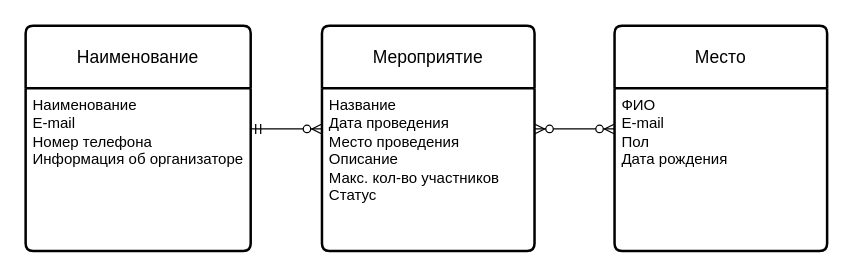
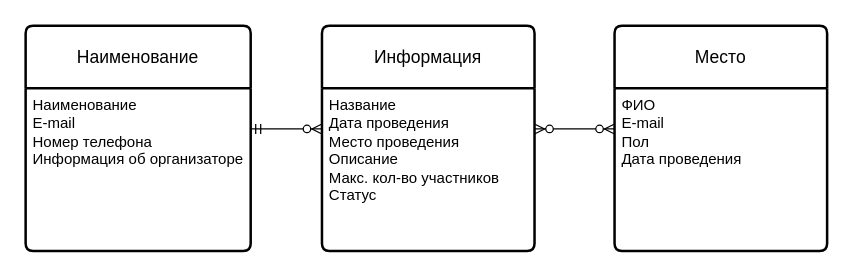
  <mxCell id="0" />
  <mxCell id="1" parent="0" />
  <mxCell id="2" value="Наименование" style="swimlane;childLayout=stackLayout;horizontal=1;startSize=50;horizontalStack=0;rounded=1;fontSize=14;fontStyle=0;strokeWidth=2;resizeParent=0;resizeLast=1;shadow=0;dashed=0;align=center;arcSize=4;whiteSpace=wrap;html=1;container=0;" parent="1" vertex="1"><mxGeometry x="20" y="20" width="180" height="180" as="geometry"><mxRectangle x="330" y="210" width="80" height="50" as="alternateBounds" /></mxGeometry></mxCell>
  <mxCell id="3" value="Наименование&lt;br&gt;&lt;div&gt;E-mail&lt;/div&gt;&lt;div&gt;Номер телефона&lt;/div&gt;&lt;div&gt;Информация об организаторе&lt;br&gt;&lt;/div&gt;" style="align=left;strokeColor=none;fillColor=none;spacingLeft=4;fontSize=12;verticalAlign=top;resizable=0;rotatable=0;part=1;html=1;" parent="2" vertex="1"><mxGeometry y="50" width="180" height="130" as="geometry" /></mxCell>
  <mxCell id="4" value="Место" style="swimlane;childLayout=stackLayout;horizontal=1;startSize=50;horizontalStack=0;rounded=1;fontSize=14;fontStyle=0;strokeWidth=2;resizeParent=0;resizeLast=1;shadow=0;dashed=0;align=center;arcSize=4;whiteSpace=wrap;html=1;container=0;" parent="1" vertex="1"><mxGeometry x="491" y="20" width="170" height="180" as="geometry"><mxRectangle x="330" y="210" width="80" height="50" as="alternateBounds" /></mxGeometry></mxCell>
- <mxCell id="5" value="ФИО&lt;br&gt;E-mail&lt;br&gt;&lt;div&gt;Пол&lt;/div&gt;&lt;div&gt;Дата рождения&lt;br&gt;&lt;/div&gt;" style="align=left;strokeColor=none;fillColor=none;spacingLeft=4;fontSize=12;verticalAlign=top;resizable=0;rotatable=0;part=1;html=1;" parent="4" vertex="1"><mxGeometry y="50" width="170" height="130" as="geometry" /></mxCell>
- <mxCell id="6" value="Мероприятие" style="swimlane;childLayout=stackLayout;horizontal=1;startSize=50;horizontalStack=0;rounded=1;fontSize=14;fontStyle=0;strokeWidth=2;resizeParent=0;resizeLast=1;shadow=0;dashed=0;align=center;arcSize=4;whiteSpace=wrap;html=1;container=0;" parent="1" vertex="1"><mxGeometry x="257" y="20" width="170" height="180" as="geometry"><mxRectangle x="330" y="210" width="80" height="50" as="alternateBounds" /></mxGeometry></mxCell>
+ <mxCell id="5" value="ФИО&lt;br&gt;E-mail&lt;br&gt;&lt;div&gt;Пол&lt;/div&gt;&lt;div&gt;Дата проведения&lt;br&gt;&lt;/div&gt;" style="align=left;strokeColor=none;fillColor=none;spacingLeft=4;fontSize=12;verticalAlign=top;resizable=0;rotatable=0;part=1;html=1;" parent="4" vertex="1"><mxGeometry y="50" width="170" height="130" as="geometry" /></mxCell>
+ <mxCell id="6" value="Информация" style="swimlane;childLayout=stackLayout;horizontal=1;startSize=50;horizontalStack=0;rounded=1;fontSize=14;fontStyle=0;strokeWidth=2;resizeParent=0;resizeLast=1;shadow=0;dashed=0;align=center;arcSize=4;whiteSpace=wrap;html=1;container=0;" parent="1" vertex="1"><mxGeometry x="257" y="20" width="170" height="180" as="geometry"><mxRectangle x="330" y="210" width="80" height="50" as="alternateBounds" /></mxGeometry></mxCell>
  <mxCell id="7" value="Название &lt;br&gt;Дата проведения&lt;br&gt;Место проведения&lt;br&gt;Описание&lt;br&gt;&lt;div&gt;Макс. кол-во участников&lt;/div&gt;&lt;div&gt;Статус&lt;br&gt;&lt;/div&gt;" style="align=left;strokeColor=none;fillColor=none;spacingLeft=4;fontSize=12;verticalAlign=top;resizable=0;rotatable=0;part=1;html=1;" parent="6" vertex="1"><mxGeometry y="50" width="170" height="130" as="geometry" /></mxCell>
  <mxCell id="8" value="" style="edgeStyle=orthogonalEdgeStyle;fontSize=12;html=1;endArrow=ERzeroToMany;endFill=1;startArrow=ERzeroToMany;rounded=0;entryX=0;entryY=0.25;entryDx=0;entryDy=0;exitX=1;exitY=0.25;exitDx=0;exitDy=0;" parent="1" source="7" target="5" edge="1"><mxGeometry width="100" height="100" relative="1" as="geometry"><mxPoint x="274" y="220" as="sourcePoint" /><mxPoint x="374" y="120" as="targetPoint" /></mxGeometry></mxCell>
  <mxCell id="9" value="" style="fontSize=12;html=1;endArrow=ERzeroToMany;startArrow=ERmandOne;rounded=0;exitX=1;exitY=0.25;exitDx=0;exitDy=0;entryX=0;entryY=0.25;entryDx=0;entryDy=0;" parent="1" source="3" target="7" edge="1"><mxGeometry width="100" height="100" relative="1" as="geometry"><mxPoint x="274" y="220" as="sourcePoint" /><mxPoint x="374" y="120" as="targetPoint" /></mxGeometry></mxCell>
